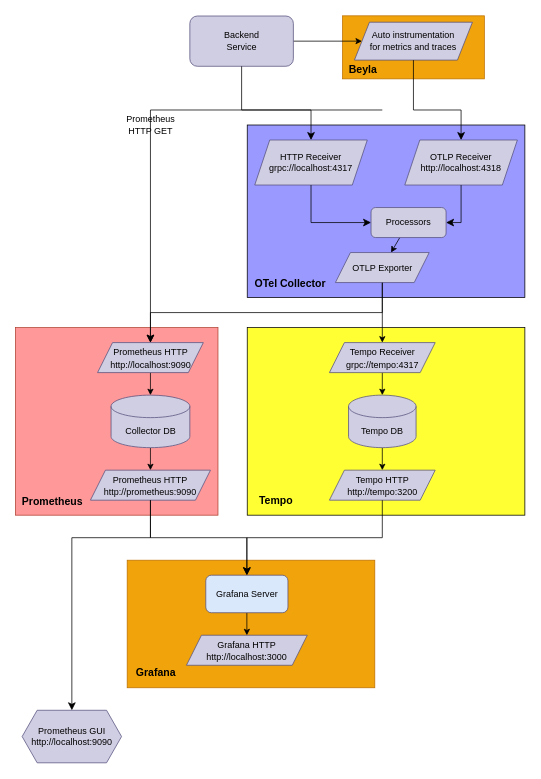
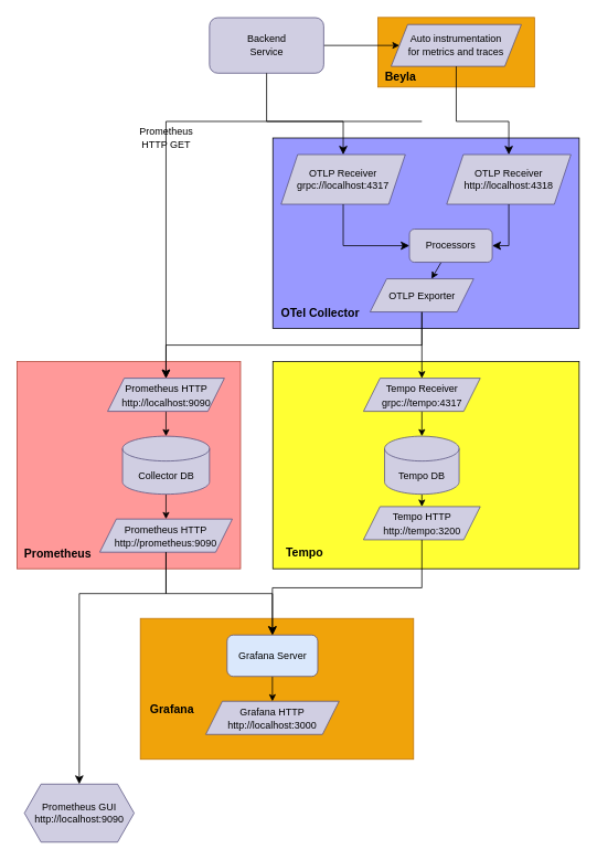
  <mxCell id="0" />
  <mxCell id="1" parent="0" />
  <mxCell id="2" value="" style="rounded=0;whiteSpace=wrap;html=1;fillColor=#f0a30a;fontColor=#000000;strokeColor=#BD7000;" vertex="1" parent="1"><mxGeometry x="456" y="20.5" width="189" height="84" as="geometry" /></mxCell>
  <mxCell id="3" value="" style="edgeStyle=none;html=1;fontColor=#000000;strokeColor=#000000;entryX=0;entryY=0.5;entryDx=0;entryDy=0;" edge="1" parent="1" source="4" target="42"><mxGeometry relative="1" as="geometry" /></mxCell>
  <mxCell id="4" value="&lt;font color=&quot;#000000&quot;&gt;Backend&lt;br&gt;Service&lt;/font&gt;" style="rounded=1;whiteSpace=wrap;html=1;fillColor=#d0cee2;strokeColor=#56517e;" parent="1" vertex="1"><mxGeometry x="252.5" y="20.75" width="138" height="67" as="geometry" /></mxCell>
  <mxCell id="5" value="" style="rounded=0;whiteSpace=wrap;html=1;fillColor=#9999FF;" parent="1" vertex="1"><mxGeometry x="329" y="166" width="370" height="230" as="geometry" /></mxCell>
- <mxCell id="6" value="&lt;font color=&quot;#000000&quot;&gt;HTTP Receiver&lt;br&gt;grpc://localhost:4317&lt;/font&gt;" style="shape=parallelogram;perimeter=parallelogramPerimeter;whiteSpace=wrap;html=1;fixedSize=1;fillColor=#d0cee2;strokeColor=#56517e;" parent="1" vertex="1"><mxGeometry x="339" y="186" width="150" height="60" as="geometry" /></mxCell>
+ <mxCell id="6" value="&lt;font color=&quot;#000000&quot;&gt;OTLP Receiver&lt;br&gt;grpc://localhost:4317&lt;/font&gt;" style="shape=parallelogram;perimeter=parallelogramPerimeter;whiteSpace=wrap;html=1;fixedSize=1;fillColor=#d0cee2;strokeColor=#56517e;" parent="1" vertex="1"><mxGeometry x="339" y="186" width="150" height="60" as="geometry" /></mxCell>
  <mxCell id="7" value="&lt;font color=&quot;#000000&quot;&gt;OTLP Receiver&lt;br&gt;http://localhost:4318&lt;/font&gt;" style="shape=parallelogram;perimeter=parallelogramPerimeter;whiteSpace=wrap;html=1;fixedSize=1;fillColor=#d0cee2;strokeColor=#56517e;" parent="1" vertex="1"><mxGeometry x="539" y="186" width="150" height="60" as="geometry" /></mxCell>
  <mxCell id="8" value="" style="edgeStyle=none;html=1;fontSize=14;strokeColor=#000000;" parent="1" source="9" target="16" edge="1"><mxGeometry relative="1" as="geometry" /></mxCell>
  <mxCell id="9" value="&lt;font color=&quot;#000000&quot;&gt;Processors&lt;/font&gt;" style="rounded=1;whiteSpace=wrap;html=1;fillColor=#d0cee2;strokeColor=#56517e;" parent="1" vertex="1"><mxGeometry x="494" y="276" width="100" height="40" as="geometry" /></mxCell>
  <mxCell id="10" value="" style="edgeStyle=elbowEdgeStyle;elbow=vertical;endArrow=classic;html=1;curved=0;rounded=0;endSize=8;startSize=8;exitX=0.5;exitY=1;exitDx=0;exitDy=0;entryX=0.5;entryY=0;entryDx=0;entryDy=0;strokeColor=#000000;" parent="1" source="4" target="6" edge="1"><mxGeometry width="50" height="50" relative="1" as="geometry"><mxPoint x="519" y="116" as="sourcePoint" /><mxPoint x="624" y="196" as="targetPoint" /><Array as="points"><mxPoint x="459" y="146" /></Array></mxGeometry></mxCell>
  <mxCell id="11" value="" style="edgeStyle=elbowEdgeStyle;elbow=horizontal;endArrow=classic;html=1;curved=0;rounded=0;endSize=8;startSize=8;exitX=0.5;exitY=1;exitDx=0;exitDy=0;entryX=1;entryY=0.5;entryDx=0;entryDy=0;strokeColor=#000000;" parent="1" source="7" target="9" edge="1"><mxGeometry width="50" height="50" relative="1" as="geometry"><mxPoint x="609" y="326" as="sourcePoint" /><mxPoint x="659" y="276" as="targetPoint" /><Array as="points"><mxPoint x="614" y="286" /></Array></mxGeometry></mxCell>
  <mxCell id="12" value="" style="edgeStyle=elbowEdgeStyle;elbow=horizontal;endArrow=classic;html=1;curved=0;rounded=0;endSize=8;startSize=8;exitX=0.5;exitY=1;exitDx=0;exitDy=0;entryX=0;entryY=0.5;entryDx=0;entryDy=0;strokeColor=#000000;" parent="1" source="6" target="9" edge="1"><mxGeometry width="50" height="50" relative="1" as="geometry"><mxPoint x="624" y="256" as="sourcePoint" /><mxPoint x="569" y="306" as="targetPoint" /><Array as="points"><mxPoint x="414" y="276" /></Array></mxGeometry></mxCell>
  <mxCell id="13" value="&lt;font color=&quot;#000000&quot; style=&quot;font-size: 14px;&quot;&gt;OTel Collector&amp;nbsp;&lt;/font&gt;" style="text;strokeColor=none;fillColor=none;html=1;fontSize=24;fontStyle=1;verticalAlign=middle;align=center;" parent="1" vertex="1"><mxGeometry x="338" y="354" width="100" height="40" as="geometry" /></mxCell>
  <mxCell id="14" value="" style="rounded=0;whiteSpace=wrap;html=1;fontSize=14;fillColor=#FFFF33;" parent="1" vertex="1"><mxGeometry x="329" y="436" width="370" height="250" as="geometry" /></mxCell>
  <mxCell id="15" value="" style="edgeStyle=none;html=1;fontSize=12;strokeColor=#000000;" parent="1" source="16" target="19" edge="1"><mxGeometry relative="1" as="geometry" /></mxCell>
  <mxCell id="16" value="&lt;font color=&quot;#000000&quot; style=&quot;font-size: 12px;&quot;&gt;OTLP Exporter&lt;/font&gt;" style="shape=parallelogram;perimeter=parallelogramPerimeter;whiteSpace=wrap;html=1;fixedSize=1;fontSize=14;fillColor=#d0cee2;strokeColor=#56517e;" parent="1" vertex="1"><mxGeometry x="446.5" y="336" width="125" height="40" as="geometry" /></mxCell>
  <mxCell id="17" value="&lt;font color=&quot;#000000&quot; style=&quot;font-size: 14px;&quot;&gt;Tempo&lt;br&gt;&lt;/font&gt;" style="text;strokeColor=none;fillColor=none;html=1;fontSize=24;fontStyle=1;verticalAlign=middle;align=center;" parent="1" vertex="1"><mxGeometry x="332" y="643" width="69" height="40" as="geometry" /></mxCell>
  <mxCell id="18" value="" style="edgeStyle=none;html=1;fontSize=12;strokeColor=#000000;" parent="1" source="19" target="21" edge="1"><mxGeometry relative="1" as="geometry" /></mxCell>
  <mxCell id="19" value="&lt;font style=&quot;font-size: 12px;&quot;&gt;&lt;font color=&quot;#000000&quot;&gt;Tempo Receiver&lt;br&gt;grpc://tempo:4317&lt;/font&gt;&lt;br&gt;&lt;/font&gt;" style="shape=parallelogram;perimeter=parallelogramPerimeter;whiteSpace=wrap;html=1;fixedSize=1;fontSize=14;fillColor=#d0cee2;strokeColor=#56517e;" parent="1" vertex="1"><mxGeometry x="438.5" y="456" width="141" height="40" as="geometry" /></mxCell>
  <mxCell id="20" value="" style="edgeStyle=none;html=1;fontSize=12;strokeColor=#000000;" parent="1" source="21" target="22" edge="1"><mxGeometry relative="1" as="geometry" /></mxCell>
  <mxCell id="21" value="&lt;font color=&quot;#000000&quot;&gt;Tempo DB&lt;/font&gt;" style="shape=cylinder3;whiteSpace=wrap;html=1;boundedLbl=1;backgroundOutline=1;size=15;fontSize=12;fillColor=#d0cee2;strokeColor=#56517e;" parent="1" vertex="1"><mxGeometry x="464" y="526" width="90" height="70" as="geometry" /></mxCell>
- <mxCell id="22" value="&lt;font style=&quot;font-size: 12px;&quot;&gt;&lt;font color=&quot;#000000&quot;&gt;Tempo HTTP&lt;br&gt;http://tempo:3200&lt;/font&gt;&lt;br&gt;&lt;/font&gt;" style="shape=parallelogram;perimeter=parallelogramPerimeter;whiteSpace=wrap;html=1;fixedSize=1;fontSize=14;fillColor=#d0cee2;strokeColor=#56517e;" parent="1" vertex="1"><mxGeometry x="438.5" y="626" width="141" height="40" as="geometry" /></mxCell>
+ <mxCell id="22" value="&lt;font style=&quot;font-size: 12px;&quot;&gt;&lt;font color=&quot;#000000&quot;&gt;Tempo HTTP&lt;br&gt;http://tempo:3200&lt;/font&gt;&lt;br&gt;&lt;/font&gt;" style="shape=parallelogram;perimeter=parallelogramPerimeter;whiteSpace=wrap;html=1;fixedSize=1;fontSize=14;fillColor=#d0cee2;strokeColor=#56517e;" parent="1" vertex="1"><mxGeometry x="438.5" y="611" width="141" height="40" as="geometry" /></mxCell>
  <mxCell id="23" value="" style="rounded=0;whiteSpace=wrap;html=1;fontSize=14;fillColor=#FF9999;strokeColor=#ae4132;" parent="1" vertex="1"><mxGeometry x="20" y="436" width="270" height="250" as="geometry" /></mxCell>
  <mxCell id="24" value="&lt;p style=&quot;line-height: 70%;&quot;&gt;&lt;font color=&quot;#000000&quot; style=&quot;font-size: 14px;&quot;&gt;Prometheus&lt;br&gt;&lt;/font&gt;&lt;/p&gt;" style="text;strokeColor=none;fillColor=none;html=1;fontSize=24;fontStyle=1;verticalAlign=middle;align=center;" parent="1" vertex="1"><mxGeometry x="33" y="648" width="71" height="36" as="geometry" /></mxCell>
  <mxCell id="25" value="" style="edgeStyle=none;html=1;fontSize=12;strokeColor=#000000;" parent="1" source="26" target="28" edge="1"><mxGeometry relative="1" as="geometry" /></mxCell>
  <mxCell id="26" value="&lt;font style=&quot;font-size: 12px;&quot;&gt;&lt;font color=&quot;#000000&quot;&gt;Prometheus HTTP&lt;br&gt;http://localhost:9090&lt;/font&gt;&lt;br&gt;&lt;/font&gt;" style="shape=parallelogram;perimeter=parallelogramPerimeter;whiteSpace=wrap;html=1;fixedSize=1;fontSize=14;fillColor=#d0cee2;strokeColor=#56517e;" parent="1" vertex="1"><mxGeometry x="129.5" y="456" width="141" height="40" as="geometry" /></mxCell>
  <mxCell id="27" value="" style="edgeStyle=none;html=1;fontSize=12;strokeColor=#000000;" parent="1" source="28" target="29" edge="1"><mxGeometry relative="1" as="geometry" /></mxCell>
  <mxCell id="28" value="&lt;font color=&quot;#000000&quot;&gt;Collector DB&lt;/font&gt;" style="shape=cylinder3;whiteSpace=wrap;html=1;boundedLbl=1;backgroundOutline=1;size=15;fontSize=12;fillColor=#d0cee2;strokeColor=#56517e;" parent="1" vertex="1"><mxGeometry x="147.5" y="526" width="105" height="70" as="geometry" /></mxCell>
  <mxCell id="29" value="&lt;font style=&quot;font-size: 12px;&quot;&gt;&lt;font color=&quot;#000000&quot;&gt;Prometheus HTTP&lt;br&gt;http://prometheus:9090&lt;/font&gt;&lt;br&gt;&lt;/font&gt;" style="shape=parallelogram;perimeter=parallelogramPerimeter;whiteSpace=wrap;html=1;fixedSize=1;fontSize=14;fillColor=#d0cee2;strokeColor=#56517e;" parent="1" vertex="1"><mxGeometry x="120" y="626" width="160" height="40" as="geometry" /></mxCell>
  <mxCell id="30" value="" style="edgeStyle=elbowEdgeStyle;elbow=horizontal;endArrow=classic;html=1;curved=0;rounded=0;endSize=8;startSize=8;fontSize=12;entryX=0.5;entryY=0;entryDx=0;entryDy=0;strokeColor=#000000;" parent="1" target="26" edge="1"><mxGeometry width="50" height="50" relative="1" as="geometry"><mxPoint x="509" y="146" as="sourcePoint" /><mxPoint x="259" y="146" as="targetPoint" /><Array as="points"><mxPoint x="200" y="333" /><mxPoint x="184" y="275" /><mxPoint x="209" y="196" /></Array></mxGeometry></mxCell>
  <mxCell id="31" value="&lt;font color=&quot;#000000&quot;&gt;Prometheus&lt;br&gt;HTTP GET&lt;/font&gt;" style="edgeLabel;html=1;align=center;verticalAlign=middle;resizable=0;points=[];fontSize=12;labelBackgroundColor=none;" parent="30" vertex="1" connectable="0"><mxGeometry x="0.122" y="-1" relative="1" as="geometry"><mxPoint y="-19" as="offset" /></mxGeometry></mxCell>
  <mxCell id="32" value="" style="rounded=0;whiteSpace=wrap;html=1;fontSize=12;fillColor=#f0a30a;fontColor=#000000;strokeColor=#BD7000;" parent="1" vertex="1"><mxGeometry x="169" y="746" width="330" height="170" as="geometry" /></mxCell>
  <mxCell id="33" value="" style="edgeStyle=none;html=1;fontSize=12;strokeColor=#000000;" parent="1" source="34" target="35" edge="1"><mxGeometry relative="1" as="geometry" /></mxCell>
  <mxCell id="34" value="&lt;font color=&quot;#000000&quot;&gt;Grafana Server&lt;/font&gt;" style="rounded=1;whiteSpace=wrap;html=1;fontSize=12;fillColor=#dae8fc;strokeColor=#56517e;" parent="1" vertex="1"><mxGeometry x="273.75" y="766" width="109.5" height="50" as="geometry" /></mxCell>
  <mxCell id="35" value="&lt;font style=&quot;font-size: 12px;&quot;&gt;&lt;font color=&quot;#000000&quot;&gt;Grafana HTTP&lt;br&gt;http://localhost:3000&lt;/font&gt;&lt;br&gt;&lt;/font&gt;" style="shape=parallelogram;perimeter=parallelogramPerimeter;whiteSpace=wrap;html=1;fixedSize=1;fontSize=14;fillColor=#d0cee2;strokeColor=#56517e;" parent="1" vertex="1"><mxGeometry x="248" y="846" width="161" height="40" as="geometry" /></mxCell>
- <mxCell id="36" value="&lt;font color=&quot;#000000&quot; style=&quot;font-size: 14px;&quot;&gt;Grafana&lt;/font&gt;" style="text;strokeColor=none;fillColor=none;html=1;fontSize=24;fontStyle=1;verticalAlign=middle;align=center;" parent="1" vertex="1"><mxGeometry x="181.5" y="873" width="51" height="40" as="geometry" /></mxCell>
+ <mxCell id="36" value="&lt;font color=&quot;#000000&quot; style=&quot;font-size: 14px;&quot;&gt;Grafana&lt;/font&gt;" style="text;strokeColor=none;fillColor=none;html=1;fontSize=24;fontStyle=1;verticalAlign=middle;align=center;" parent="1" vertex="1"><mxGeometry x="181.5" y="833" width="51" height="40" as="geometry" /></mxCell>
  <mxCell id="37" value="" style="edgeStyle=elbowEdgeStyle;elbow=vertical;endArrow=classic;html=1;curved=0;rounded=0;endSize=8;startSize=8;fontSize=12;entryX=0.5;entryY=0;entryDx=0;entryDy=0;exitX=0.5;exitY=1;exitDx=0;exitDy=0;strokeColor=#000000;" parent="1" source="29" target="34" edge="1"><mxGeometry width="50" height="50" relative="1" as="geometry"><mxPoint x="229" y="646" as="sourcePoint" /><mxPoint x="279" y="596" as="targetPoint" /><Array as="points"><mxPoint x="269" y="716" /></Array></mxGeometry></mxCell>
  <mxCell id="38" value="" style="edgeStyle=elbowEdgeStyle;elbow=vertical;endArrow=classic;html=1;curved=0;rounded=0;endSize=8;startSize=8;fontSize=12;exitX=0.5;exitY=1;exitDx=0;exitDy=0;entryX=0.5;entryY=0;entryDx=0;entryDy=0;strokeColor=#000000;" parent="1" source="22" target="34" edge="1"><mxGeometry width="50" height="50" relative="1" as="geometry"><mxPoint x="579" y="826" as="sourcePoint" /><mxPoint x="629" y="776" as="targetPoint" /></mxGeometry></mxCell>
  <mxCell id="39" value="&lt;font color=&quot;#000000&quot;&gt;Prometheus GUI&lt;br&gt;http://localhost:9090&lt;/font&gt;" style="shape=hexagon;perimeter=hexagonPerimeter2;whiteSpace=wrap;html=1;fixedSize=1;fontSize=12;fillColor=#d0cee2;strokeColor=#56517e;" parent="1" vertex="1"><mxGeometry x="29" y="946" width="132.5" height="70" as="geometry" /></mxCell>
  <mxCell id="40" value="" style="edgeStyle=elbowEdgeStyle;elbow=vertical;endArrow=classic;html=1;curved=0;rounded=0;endSize=8;startSize=8;fontSize=12;exitX=0.5;exitY=1;exitDx=0;exitDy=0;entryX=0.5;entryY=0;entryDx=0;entryDy=0;strokeColor=#000000;" parent="1" source="29" target="39" edge="1"><mxGeometry width="50" height="50" relative="1" as="geometry"><mxPoint x="99" y="726" as="sourcePoint" /><mxPoint x="149" y="676" as="targetPoint" /><Array as="points"><mxPoint x="159" y="716" /></Array></mxGeometry></mxCell>
  <mxCell id="41" value="" style="edgeStyle=elbowEdgeStyle;elbow=vertical;endArrow=classic;html=1;curved=0;rounded=0;endSize=8;startSize=8;fontSize=12;exitX=0.5;exitY=1;exitDx=0;exitDy=0;entryX=0.5;entryY=0;entryDx=0;entryDy=0;strokeColor=#000000;" edge="1" parent="1" source="16" target="26"><mxGeometry width="50" height="50" relative="1" as="geometry"><mxPoint x="519" y="676" as="sourcePoint" /><mxPoint x="338.5" y="776" as="targetPoint" /></mxGeometry></mxCell>
  <mxCell id="42" value="&lt;font color=&quot;#000000&quot;&gt;Auto instrumentation&lt;br&gt;for metrics and traces&lt;br&gt;&lt;/font&gt;" style="shape=parallelogram;perimeter=parallelogramPerimeter;whiteSpace=wrap;html=1;fixedSize=1;fillColor=#d0cee2;strokeColor=#56517e;" vertex="1" parent="1"><mxGeometry x="471.88" y="29" width="157.25" height="50.5" as="geometry" /></mxCell>
  <mxCell id="43" value="" style="edgeStyle=elbowEdgeStyle;elbow=vertical;endArrow=classic;html=1;curved=0;rounded=0;endSize=8;startSize=8;exitX=0.5;exitY=1;exitDx=0;exitDy=0;entryX=0.5;entryY=0;entryDx=0;entryDy=0;strokeColor=#000000;" edge="1" parent="1" source="42" target="7"><mxGeometry width="50" height="50" relative="1" as="geometry"><mxPoint x="329" y="106" as="sourcePoint" /><mxPoint x="424" y="196" as="targetPoint" /><Array as="points"><mxPoint x="540" y="146" /></Array></mxGeometry></mxCell>
  <mxCell id="44" value="&lt;font color=&quot;#000000&quot; style=&quot;font-size: 14px;&quot;&gt;Beyla&lt;/font&gt;" style="text;strokeColor=none;fillColor=none;html=1;fontSize=24;fontStyle=1;verticalAlign=middle;align=center;" vertex="1" parent="1"><mxGeometry x="454" y="76" width="57" height="25" as="geometry" /></mxCell>
